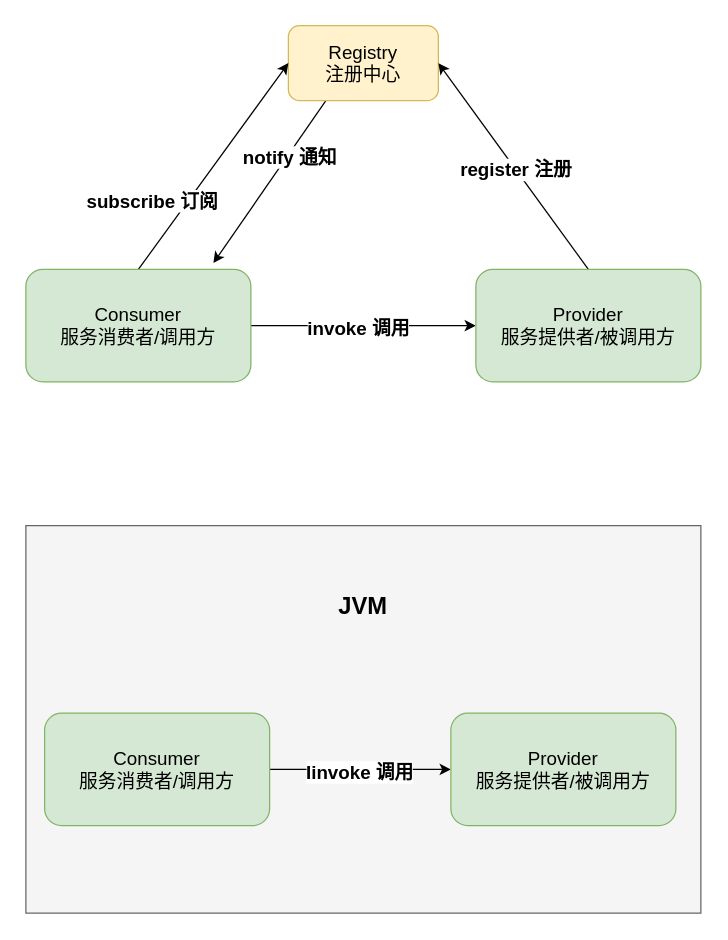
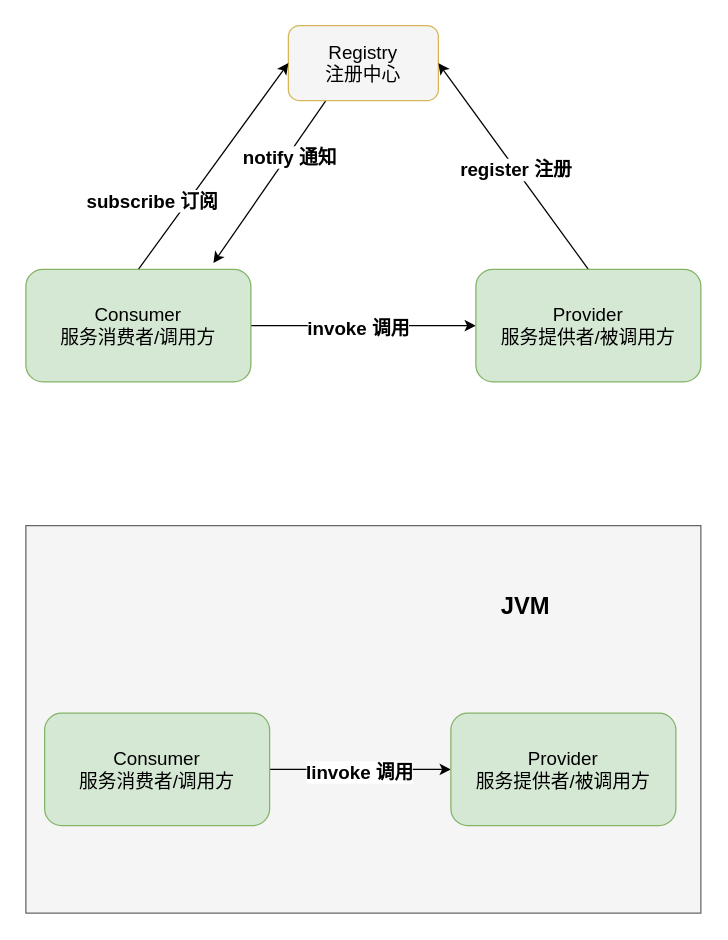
  <mxCell id="0" />
  <mxCell id="1" parent="0" />
  <mxCell id="2" value="" style="rounded=0;whiteSpace=wrap;html=1;fillColor=#f5f5f5;fontColor=#333333;strokeColor=#666666;" vertex="1" parent="1"><mxGeometry x="20" y="420" width="540" height="310" as="geometry" /></mxCell>
  <mxCell id="3" style="rounded=0;orthogonalLoop=1;jettySize=auto;html=1;exitX=0.25;exitY=1;exitDx=0;exitDy=0;" edge="1" parent="1" source="5"><mxGeometry relative="1" as="geometry"><mxPoint x="170" y="210" as="targetPoint" /></mxGeometry></mxCell>
  <mxCell id="4" value="&lt;font style=&quot;font-size: 15px;&quot;&gt;&lt;b&gt;notify 通知&lt;/b&gt;&lt;/font&gt;" style="edgeLabel;html=1;align=center;verticalAlign=middle;resizable=0;points=[];" vertex="1" connectable="0" parent="3"><mxGeometry x="-0.331" y="1" relative="1" as="geometry"><mxPoint as="offset" /></mxGeometry></mxCell>
- <mxCell id="5" value="&lt;font style=&quot;font-size: 15px;&quot;&gt;Registry&lt;br&gt;注册中心&lt;br&gt;&lt;/font&gt;" style="rounded=1;whiteSpace=wrap;html=1;fillColor=#fff2cc;strokeColor=#d6b656;" vertex="1" parent="1"><mxGeometry x="230" y="20" width="120" height="60" as="geometry" /></mxCell>
+ <mxCell id="5" value="&lt;font style=&quot;font-size: 15px;&quot;&gt;Registry&lt;br&gt;注册中心&lt;br&gt;&lt;/font&gt;" style="rounded=1;whiteSpace=wrap;html=1;fillColor=#f5f5f5;strokeColor=#d6b656;" vertex="1" parent="1"><mxGeometry x="230" y="20" width="120" height="60" as="geometry" /></mxCell>
  <mxCell id="6" style="edgeStyle=orthogonalEdgeStyle;rounded=0;orthogonalLoop=1;jettySize=auto;html=1;exitX=1;exitY=0.5;exitDx=0;exitDy=0;entryX=0;entryY=0.5;entryDx=0;entryDy=0;" edge="1" parent="1" source="10" target="13"><mxGeometry relative="1" as="geometry" /></mxCell>
  <mxCell id="7" value="&lt;font style=&quot;font-size: 15px;&quot;&gt;&lt;b&gt;invoke 调用&lt;/b&gt;&lt;/font&gt;" style="edgeLabel;html=1;align=center;verticalAlign=middle;resizable=0;points=[];" vertex="1" connectable="0" parent="6"><mxGeometry x="-0.054" y="-1" relative="1" as="geometry"><mxPoint as="offset" /></mxGeometry></mxCell>
  <mxCell id="8" style="rounded=0;orthogonalLoop=1;jettySize=auto;html=1;exitX=0.5;exitY=0;exitDx=0;exitDy=0;entryX=0;entryY=0.5;entryDx=0;entryDy=0;" edge="1" parent="1" source="10" target="5"><mxGeometry relative="1" as="geometry" /></mxCell>
  <mxCell id="9" value="&lt;font style=&quot;font-size: 15px;&quot;&gt;&lt;b&gt;subscribe 订阅&lt;/b&gt;&lt;/font&gt;" style="edgeLabel;html=1;align=center;verticalAlign=middle;resizable=0;points=[];" vertex="1" connectable="0" parent="8"><mxGeometry x="-0.012" y="-1" relative="1" as="geometry"><mxPoint x="-50" y="26" as="offset" /></mxGeometry></mxCell>
  <mxCell id="10" value="&lt;font style=&quot;font-size: 15px;&quot;&gt;Consumer&lt;br&gt;服务消费者/调用方&lt;br&gt;&lt;/font&gt;" style="rounded=1;whiteSpace=wrap;html=1;fillColor=#d5e8d4;strokeColor=#82b366;" vertex="1" parent="1"><mxGeometry x="20" y="215" width="180" height="90" as="geometry" /></mxCell>
  <mxCell id="11" style="rounded=0;orthogonalLoop=1;jettySize=auto;html=1;exitX=0.5;exitY=0;exitDx=0;exitDy=0;entryX=1;entryY=0.5;entryDx=0;entryDy=0;" edge="1" parent="1" source="13" target="5"><mxGeometry relative="1" as="geometry" /></mxCell>
  <mxCell id="12" value="&lt;font style=&quot;font-size: 15px;&quot;&gt;&lt;b&gt;register 注册&lt;/b&gt;&lt;/font&gt;" style="edgeLabel;html=1;align=center;verticalAlign=middle;resizable=0;points=[];" vertex="1" connectable="0" parent="11"><mxGeometry x="-0.025" relative="1" as="geometry"><mxPoint as="offset" /></mxGeometry></mxCell>
  <mxCell id="13" value="&lt;font style=&quot;font-size: 15px;&quot;&gt;Provider&lt;br&gt;服务提供者/被调用方&lt;br&gt;&lt;/font&gt;" style="rounded=1;whiteSpace=wrap;html=1;fillColor=#d5e8d4;strokeColor=#82b366;" vertex="1" parent="1"><mxGeometry x="380" y="215" width="180" height="90" as="geometry" /></mxCell>
  <mxCell id="14" style="edgeStyle=orthogonalEdgeStyle;rounded=0;orthogonalLoop=1;jettySize=auto;html=1;exitX=1;exitY=0.5;exitDx=0;exitDy=0;entryX=0;entryY=0.5;entryDx=0;entryDy=0;" edge="1" parent="1" source="16" target="17"><mxGeometry relative="1" as="geometry" /></mxCell>
  <mxCell id="15" value="&lt;font style=&quot;font-size: 15px;&quot;&gt;&lt;b&gt;Iinvoke 调用&lt;/b&gt;&lt;/font&gt;" style="edgeLabel;html=1;align=center;verticalAlign=middle;resizable=0;points=[];" vertex="1" connectable="0" parent="14"><mxGeometry x="-0.025" y="-1" relative="1" as="geometry"><mxPoint as="offset" /></mxGeometry></mxCell>
  <mxCell id="16" value="&lt;font style=&quot;font-size: 15px;&quot;&gt;Consumer&lt;br&gt;服务消费者/调用方&lt;br&gt;&lt;/font&gt;" style="rounded=1;whiteSpace=wrap;html=1;fillColor=#d5e8d4;strokeColor=#82b366;" vertex="1" parent="1"><mxGeometry x="35" y="570" width="180" height="90" as="geometry" /></mxCell>
  <mxCell id="17" value="&lt;font style=&quot;font-size: 15px;&quot;&gt;Provider&lt;br&gt;服务提供者/被调用方&lt;br&gt;&lt;/font&gt;" style="rounded=1;whiteSpace=wrap;html=1;fillColor=#d5e8d4;strokeColor=#82b366;" vertex="1" parent="1"><mxGeometry x="360" y="570" width="180" height="90" as="geometry" /></mxCell>
- <mxCell id="18" value="&lt;font style=&quot;font-size: 19px;&quot;&gt;&lt;b&gt;JVM&lt;/b&gt;&lt;/font&gt;" style="text;html=1;strokeColor=none;fillColor=none;align=center;verticalAlign=middle;whiteSpace=wrap;rounded=0;" vertex="1" parent="1"><mxGeometry x="260" y="470" width="60" height="30" as="geometry" /></mxCell>
+ <mxCell id="18" value="&lt;font style=&quot;font-size: 19px;&quot;&gt;&lt;b&gt;JVM&lt;/b&gt;&lt;/font&gt;" style="text;html=1;strokeColor=none;fillColor=none;align=center;verticalAlign=middle;whiteSpace=wrap;rounded=0;" vertex="1" parent="1"><mxGeometry x="390" y="470" width="60" height="30" as="geometry" /></mxCell>
